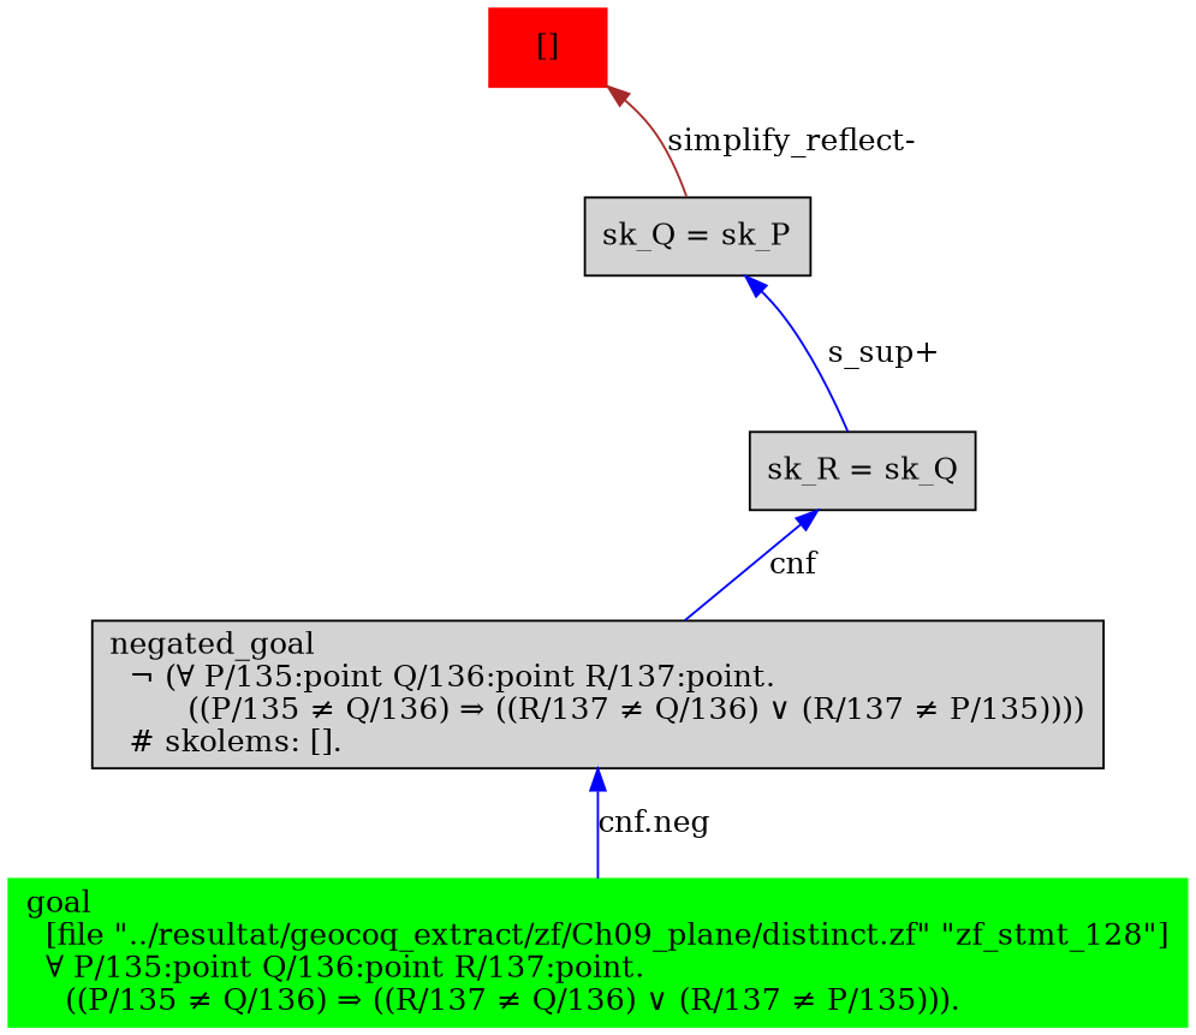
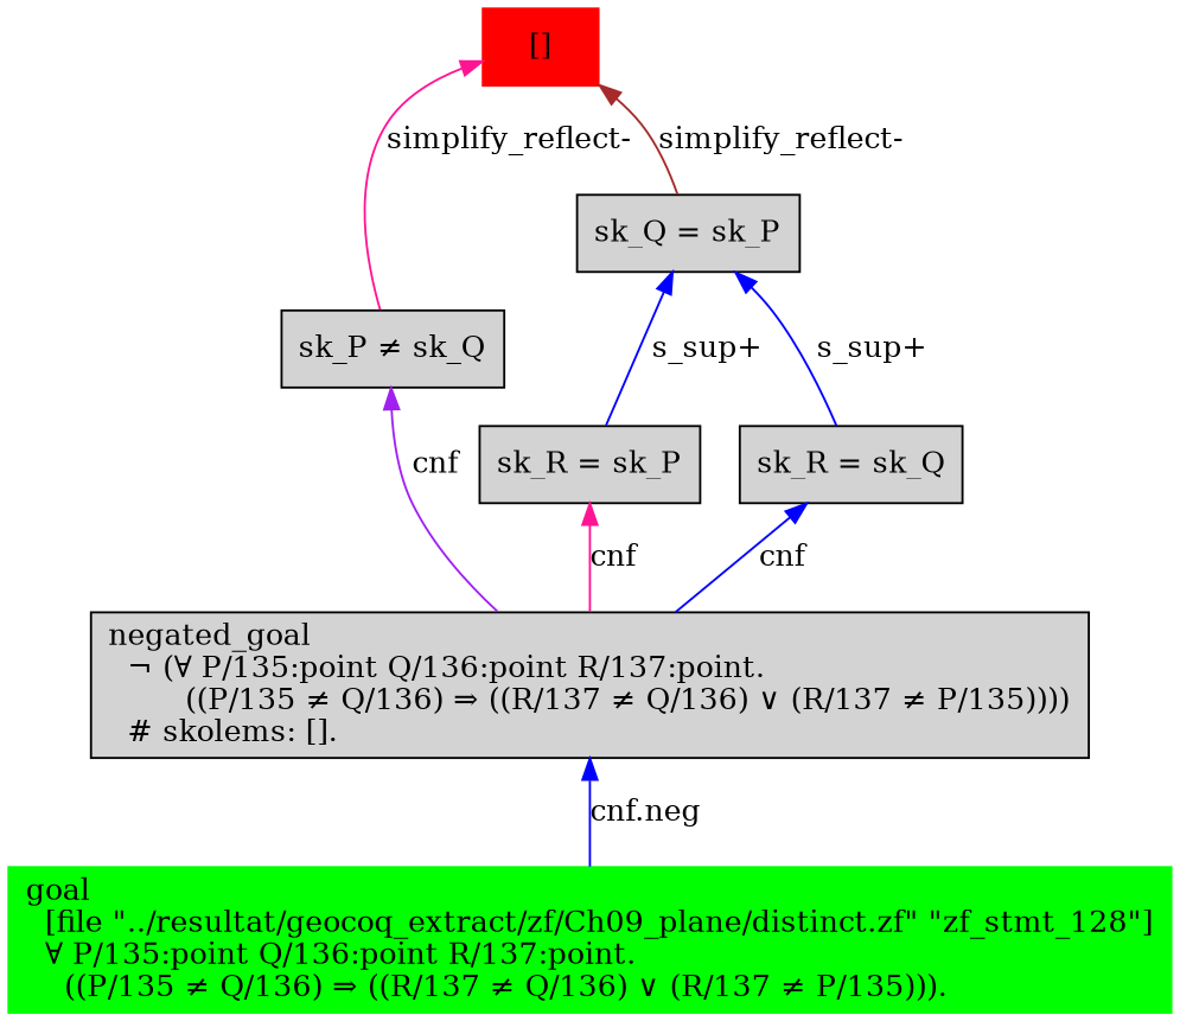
  digraph {
    node [shape=box style=filled]
    edge [color=blue dir=back]
    n1 [color=red label="[]"]
+   n2 [label="sk_P ≠ sk_Q\l"]
    n3 [label="sk_Q = sk_P\l"]
    n4 [label="negated_goal\l  ¬ (∀ P/135:point Q/136:point R/137:point.\l        ((P/135 ≠ Q/136) ⇒ ((R/137 ≠ Q/136) ∨ (R/137 ≠ P/135))))\l  # skolems: [].\l"]
+   n5 [label="sk_R = sk_P\l"]
    n6 [label="sk_R = sk_Q\l"]
    n7 [color=green label="goal\l  [file \"../resultat/geocoq_extract/zf/Ch09_plane/distinct.zf\" \"zf_stmt_128\"]\l  ∀ P/135:point Q/136:point R/137:point.\l    ((P/135 ≠ Q/136) ⇒ ((R/137 ≠ Q/136) ∨ (R/137 ≠ P/135))).\l"]
+   n1 -> n2 [color=deeppink label="simplify_reflect-"]
    n1 -> n3 [color=brown label="simplify_reflect-"]
+   n2 -> n4 [color=purple label=cnf]
+   n3 -> n5 [label="s_sup+\l"]
    n3 -> n6 [label="s_sup+\l"]
    n4 -> n7 [label="cnf.neg"]
+   n5 -> n4 [color=deeppink label=cnf]
    n6 -> n4 [label=cnf]
  }
